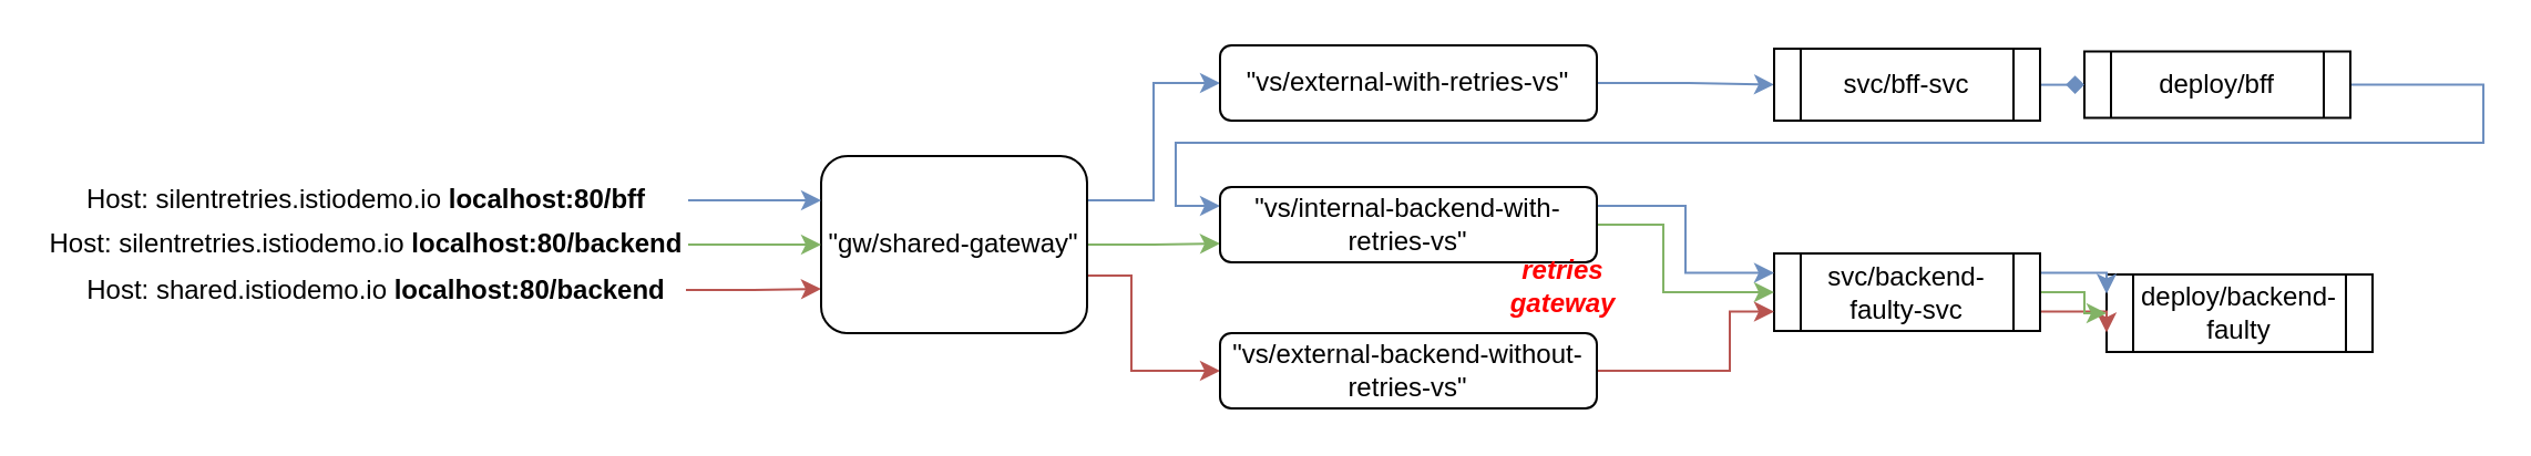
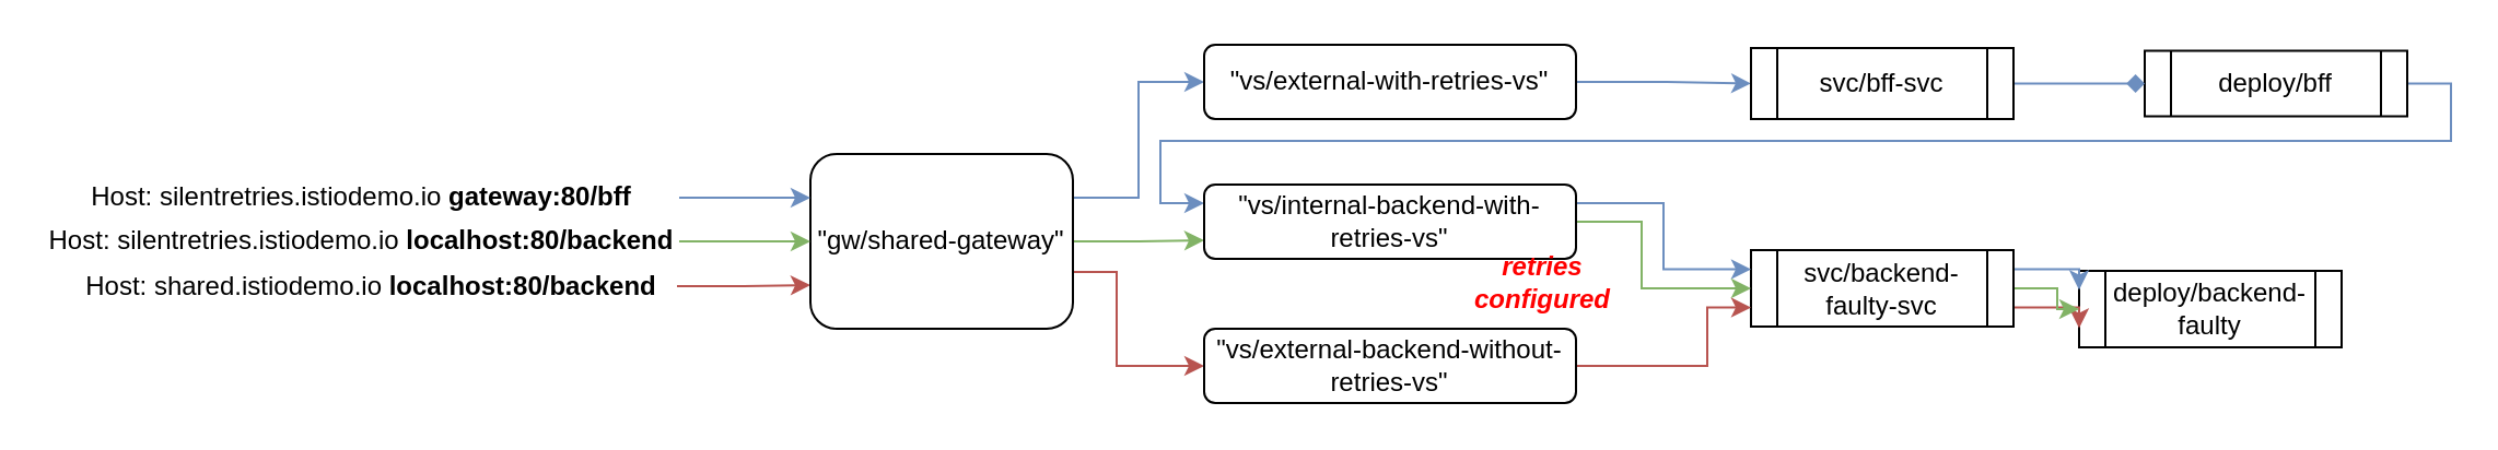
  <mxCell id="0" />
  <mxCell id="1" parent="0" />
  <mxCell id="2" style="edgeStyle=orthogonalEdgeStyle;rounded=0;orthogonalLoop=1;jettySize=auto;html=1;entryX=0;entryY=0.75;entryDx=0;entryDy=0;fillColor=#f8cecc;strokeColor=#b85450;" edge="1" parent="1" source="3" target="7"><mxGeometry relative="1" as="geometry" /></mxCell>
  <mxCell id="3" value="Host: shared.istiodemo.io&amp;nbsp;&lt;b&gt;localhost:80/backend&lt;/b&gt;" style="text;html=1;strokeColor=none;fillColor=none;align=center;verticalAlign=middle;whiteSpace=wrap;rounded=0;" parent="1" vertex="1"><mxGeometry y="115.5" width="279" height="30" as="geometry" x="30" /></mxCell>
  <mxCell id="4" style="edgeStyle=orthogonalEdgeStyle;rounded=0;orthogonalLoop=1;jettySize=auto;html=1;entryX=0;entryY=0.5;entryDx=0;entryDy=0;fillColor=#dae8fc;strokeColor=#6c8ebf;exitX=1;exitY=0.25;exitDx=0;exitDy=0;" parent="1" source="7" target="9" edge="1"><mxGeometry relative="1" as="geometry" /></mxCell>
  <mxCell id="5" style="edgeStyle=orthogonalEdgeStyle;rounded=0;orthogonalLoop=1;jettySize=auto;html=1;entryX=0;entryY=0.5;entryDx=0;entryDy=0;fillColor=#f8cecc;strokeColor=#b85450;" parent="1" source="7" target="22" edge="1"><mxGeometry relative="1" as="geometry"><Array as="points"><mxPoint x="510" y="124" /><mxPoint x="510" y="167" /></Array></mxGeometry></mxCell>
  <mxCell id="6" style="edgeStyle=orthogonalEdgeStyle;rounded=0;orthogonalLoop=1;jettySize=auto;html=1;entryX=0;entryY=0.75;entryDx=0;entryDy=0;fillColor=#d5e8d4;strokeColor=#82b366;" edge="1" parent="1" source="7" target="25"><mxGeometry relative="1" as="geometry" /></mxCell>
  <mxCell id="7" value="&quot;gw/shared-gateway&quot;" style="rounded=1;whiteSpace=wrap;html=1;" parent="1" vertex="1"><mxGeometry x="370" y="70" width="120" height="80" as="geometry" /></mxCell>
  <mxCell id="8" style="edgeStyle=orthogonalEdgeStyle;rounded=0;orthogonalLoop=1;jettySize=auto;html=1;entryX=0;entryY=0.5;entryDx=0;entryDy=0;fillColor=#dae8fc;strokeColor=#6c8ebf;" parent="1" source="9" target="14" edge="1"><mxGeometry relative="1" as="geometry" /></mxCell>
  <mxCell id="9" value="&quot;vs/external-with-retries-vs&lt;span style=&quot;background-color: initial;&quot;&gt;&quot;&lt;/span&gt;" style="rounded=1;whiteSpace=wrap;html=1;" parent="1" vertex="1"><mxGeometry x="550" y="20" width="170" height="34" as="geometry" /></mxCell>
  <mxCell id="10" style="edgeStyle=orthogonalEdgeStyle;rounded=0;orthogonalLoop=1;jettySize=auto;html=1;entryX=0;entryY=0.25;entryDx=0;entryDy=0;fillColor=#dae8fc;strokeColor=#6c8ebf;" parent="1" source="11" target="25" edge="1"><mxGeometry relative="1" as="geometry"><Array as="points"><mxPoint x="1120" y="38" /><mxPoint x="1120" y="64" /><mxPoint x="530" y="64" /><mxPoint x="530" y="93" /></Array></mxGeometry></mxCell>
- <mxCell id="11" value="deploy/bff" style="shape=process;whiteSpace=wrap;html=1;backgroundOutline=1;" parent="1" vertex="1"><mxGeometry x="940" y="22.75" width="120" height="30" as="geometry" /></mxCell>
+ <mxCell id="11" value="deploy/bff" style="shape=process;whiteSpace=wrap;html=1;backgroundOutline=1;" parent="1" vertex="1"><mxGeometry x="980" y="22.75" width="120" height="30" as="geometry" /></mxCell>
  <mxCell id="12" value="deploy/backend-faulty" style="shape=process;whiteSpace=wrap;html=1;backgroundOutline=1;" parent="1" vertex="1"><mxGeometry x="950" y="123.5" width="120" height="35" as="geometry" /></mxCell>
  <mxCell id="13" style="edgeStyle=orthogonalEdgeStyle;rounded=0;orthogonalLoop=1;jettySize=auto;html=1;entryX=0;entryY=0.5;entryDx=0;entryDy=0;fillColor=#dae8fc;strokeColor=#6c8ebf;endArrow=diamond;" parent="1" source="14" target="11" edge="1"><mxGeometry relative="1" as="geometry" /></mxCell>
  <mxCell id="14" value="svc/bff-svc" style="shape=process;whiteSpace=wrap;html=1;backgroundOutline=1;" parent="1" vertex="1"><mxGeometry x="800" y="21.5" width="120" height="32.5" as="geometry" /></mxCell>
  <mxCell id="15" style="edgeStyle=orthogonalEdgeStyle;rounded=0;orthogonalLoop=1;jettySize=auto;html=1;entryX=0;entryY=0.25;entryDx=0;entryDy=0;fillColor=#dae8fc;strokeColor=#6c8ebf;exitX=1;exitY=0.25;exitDx=0;exitDy=0;" parent="1" source="18" target="12" edge="1"><mxGeometry relative="1" as="geometry" /></mxCell>
  <mxCell id="16" style="edgeStyle=orthogonalEdgeStyle;rounded=0;orthogonalLoop=1;jettySize=auto;html=1;entryX=0;entryY=0.75;entryDx=0;entryDy=0;exitX=1;exitY=0.75;exitDx=0;exitDy=0;fillColor=#f8cecc;strokeColor=#b85450;" parent="1" source="18" target="12" edge="1"><mxGeometry relative="1" as="geometry" /></mxCell>
  <mxCell id="17" style="edgeStyle=orthogonalEdgeStyle;rounded=0;orthogonalLoop=1;jettySize=auto;html=1;entryX=0;entryY=0.5;entryDx=0;entryDy=0;fillColor=#d5e8d4;strokeColor=#82b366;" parent="1" source="18" target="12" edge="1"><mxGeometry relative="1" as="geometry" /></mxCell>
  <mxCell id="18" value="svc/backend-faulty-svc" style="shape=process;whiteSpace=wrap;html=1;backgroundOutline=1;" parent="1" vertex="1"><mxGeometry x="800" y="114" width="120" height="35" as="geometry" /></mxCell>
  <mxCell id="19" style="edgeStyle=orthogonalEdgeStyle;rounded=0;orthogonalLoop=1;jettySize=auto;html=1;fillColor=#dae8fc;strokeColor=#6c8ebf;entryX=0;entryY=0.25;entryDx=0;entryDy=0;" parent="1" source="20" target="7" edge="1"><mxGeometry relative="1" as="geometry" /></mxCell>
- <mxCell id="20" value="Host: silentretries.istiodemo.io&amp;nbsp;&lt;b&gt;localhost:80/bff&lt;/b&gt;" style="text;html=1;strokeColor=none;fillColor=none;align=center;verticalAlign=middle;whiteSpace=wrap;rounded=0;" parent="1" vertex="1"><mxGeometry x="20" y="75" width="290" height="30" as="geometry" /></mxCell>
+ <mxCell id="20" value="Host: silentretries.istiodemo.io&amp;nbsp;&lt;b&gt;gateway:80/bff&lt;/b&gt;" style="text;html=1;strokeColor=none;fillColor=none;align=center;verticalAlign=middle;whiteSpace=wrap;rounded=0;" parent="1" vertex="1"><mxGeometry x="20" y="75" width="290" height="30" as="geometry" /></mxCell>
  <mxCell id="21" style="edgeStyle=orthogonalEdgeStyle;rounded=0;orthogonalLoop=1;jettySize=auto;html=1;entryX=0;entryY=0.75;entryDx=0;entryDy=0;fillColor=#f8cecc;strokeColor=#b85450;exitX=1;exitY=0.5;exitDx=0;exitDy=0;" parent="1" source="22" target="18" edge="1"><mxGeometry relative="1" as="geometry"><Array as="points"><mxPoint x="780" y="167" /><mxPoint x="780" y="140" /></Array></mxGeometry></mxCell>
  <mxCell id="22" value="&quot;vs/external-backend-without-retries-vs&lt;span style=&quot;background-color: initial;&quot;&gt;&quot;&lt;/span&gt;" style="rounded=1;whiteSpace=wrap;html=1;" parent="1" vertex="1"><mxGeometry x="550" y="150" width="170" height="34" as="geometry" /></mxCell>
  <mxCell id="23" style="edgeStyle=orthogonalEdgeStyle;rounded=0;orthogonalLoop=1;jettySize=auto;html=1;entryX=0;entryY=0.25;entryDx=0;entryDy=0;fillColor=#dae8fc;strokeColor=#6c8ebf;exitX=1;exitY=0.25;exitDx=0;exitDy=0;" parent="1" source="25" target="18" edge="1"><mxGeometry relative="1" as="geometry" /></mxCell>
  <mxCell id="24" style="edgeStyle=orthogonalEdgeStyle;rounded=0;orthogonalLoop=1;jettySize=auto;html=1;entryX=0;entryY=0.5;entryDx=0;entryDy=0;fillColor=#d5e8d4;strokeColor=#82b366;" edge="1" parent="1" source="25" target="18"><mxGeometry relative="1" as="geometry"><Array as="points"><mxPoint x="750" y="101" /><mxPoint x="750" y="132" /></Array></mxGeometry></mxCell>
  <mxCell id="25" value="&quot;vs/internal-backend-with-retries-vs&lt;span style=&quot;background-color: initial;&quot;&gt;&quot;&lt;/span&gt;" style="rounded=1;whiteSpace=wrap;html=1;" parent="1" vertex="1"><mxGeometry x="550" y="84" width="170" height="34" as="geometry" /></mxCell>
- <mxCell id="26" value="&lt;i&gt;&lt;b&gt;&lt;font color=&quot;#ff0000&quot;&gt;retries&lt;br&gt;gateway&lt;br&gt;&lt;/font&gt;&lt;/b&gt;&lt;/i&gt;" style="text;html=1;strokeColor=none;fillColor=none;align=center;verticalAlign=middle;whiteSpace=wrap;rounded=0;" parent="1" vertex="1"><mxGeometry x="660" y="113.5" width="90" height="30" as="geometry" /></mxCell>
+ <mxCell id="26" value="&lt;i&gt;&lt;b&gt;&lt;font color=&quot;#ff0000&quot;&gt;retries&lt;br&gt;configured&lt;br&gt;&lt;/font&gt;&lt;/b&gt;&lt;/i&gt;" style="text;html=1;strokeColor=none;fillColor=none;align=center;verticalAlign=middle;whiteSpace=wrap;rounded=0;" parent="1" vertex="1"><mxGeometry x="660" y="113.5" width="90" height="30" as="geometry" /></mxCell>
  <mxCell id="27" style="edgeStyle=orthogonalEdgeStyle;rounded=0;orthogonalLoop=1;jettySize=auto;html=1;entryX=0;entryY=0.5;entryDx=0;entryDy=0;fillColor=#d5e8d4;strokeColor=#82b366;" parent="1" source="28" target="7" edge="1"><mxGeometry relative="1" as="geometry" /></mxCell>
  <mxCell id="28" value="Host: silentretries.istiodemo.io&amp;nbsp;&lt;b&gt;localhost:80/backend&lt;/b&gt;" style="text;html=1;strokeColor=none;fillColor=none;align=center;verticalAlign=middle;whiteSpace=wrap;rounded=0;" parent="1" vertex="1"><mxGeometry x="20" y="95" width="290" height="30" as="geometry" /></mxCell>
